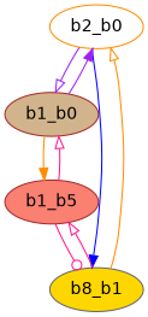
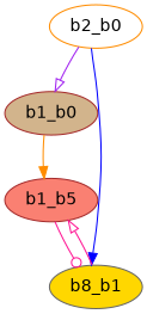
  digraph {
    fontname="DejaVu Sans"
    node [color=brown fontname="DejaVu Sans" style=filled]
    edge [arrowhead=onormal channel=in color=deeppink fontname="DejaVu Sans" send=f]
    n1 [color=darkorange fillcolor=white label=b2_b0]
    b1_b0 [fillcolor=tan]
    n3 [color=gray40 fillcolor=gold label=b8_b1]
    n4 [fillcolor=salmon label=b1_b5]
    n1 -> b1_b0 [color=purple]
    n1 -> n3 [arrowhead=normal color=blue]
-   b1_b0 -> n1 [arrowhead=normal channel=out color=purple send=t]
    b1_b0 -> n4 [arrowhead=normal color=darkorange]
-   n3 -> n1 [channel=out color=darkorange send=t]
    n3 -> n4
-   n4 -> b1_b0 [channel=out send=t]
    n4 -> n3 [arrowhead=odot channel=out send=t]
  }
